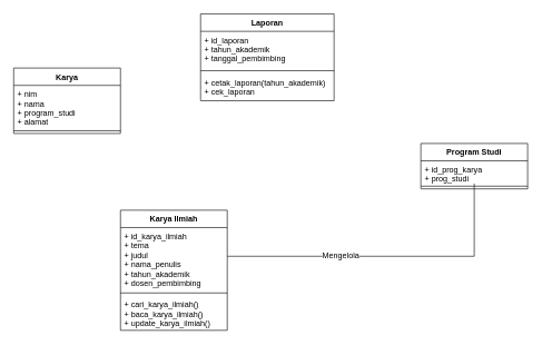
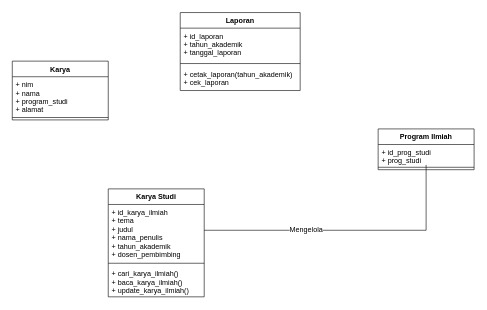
  <mxCell id="0" />
  <mxCell id="1" parent="0" />
- <mxCell id="2" value="Karya Ilmiah" style="swimlane;fontStyle=1;align=center;verticalAlign=top;childLayout=stackLayout;horizontal=1;startSize=26;horizontalStack=0;resizeParent=1;resizeParentMax=0;resizeLast=0;collapsible=1;marginBottom=0;" parent="1" vertex="1"><mxGeometry x="180" y="314" width="160" height="180" as="geometry" /></mxCell>
+ <mxCell id="2" value="Karya Studi" style="swimlane;fontStyle=1;align=center;verticalAlign=top;childLayout=stackLayout;horizontal=1;startSize=26;horizontalStack=0;resizeParent=1;resizeParentMax=0;resizeLast=0;collapsible=1;marginBottom=0;" parent="1" vertex="1"><mxGeometry x="180" y="314" width="160" height="180" as="geometry" /></mxCell>
  <mxCell id="3" value="+ id_karya_ilmiah&#10;+ tema&#10;+ judul&#10;+ nama_penulis&#10;+ tahun_akademik&#10;+ dosen_pembimbing" style="text;strokeColor=none;fillColor=none;align=left;verticalAlign=top;spacingLeft=4;spacingRight=4;overflow=hidden;rotatable=0;points=[[0,0.5],[1,0.5]];portConstraint=eastwest;" parent="2" vertex="1"><mxGeometry y="26" width="160" height="94" as="geometry" /></mxCell>
  <mxCell id="4" value="" style="line;strokeWidth=1;fillColor=none;align=left;verticalAlign=middle;spacingTop=-1;spacingLeft=3;spacingRight=3;rotatable=0;labelPosition=right;points=[];portConstraint=eastwest;" parent="2" vertex="1"><mxGeometry y="120" width="160" height="8" as="geometry" /></mxCell>
  <mxCell id="5" value="+ cari_karya_ilmiah()&#10;+ baca_karya_ilmiah()&#10;+ update_karya_ilmiah()" style="text;strokeColor=none;fillColor=none;align=left;verticalAlign=top;spacingLeft=4;spacingRight=4;overflow=hidden;rotatable=0;points=[[0,0.5],[1,0.5]];portConstraint=eastwest;" parent="2" vertex="1"><mxGeometry y="128" width="160" height="52" as="geometry" /></mxCell>
  <mxCell id="6" value="Laporan" style="swimlane;fontStyle=1;align=center;verticalAlign=top;childLayout=stackLayout;horizontal=1;startSize=26;horizontalStack=0;resizeParent=1;resizeParentMax=0;resizeLast=0;collapsible=1;marginBottom=0;" parent="1" vertex="1"><mxGeometry x="300" y="20" width="200" height="130" as="geometry" /></mxCell>
- <mxCell id="7" value="+ id_laporan&#10;+ tahun_akademik&#10;+ tanggal_pembimbing" style="text;strokeColor=none;fillColor=none;align=left;verticalAlign=top;spacingLeft=4;spacingRight=4;overflow=hidden;rotatable=0;points=[[0,0.5],[1,0.5]];portConstraint=eastwest;" parent="6" vertex="1"><mxGeometry y="26" width="200" height="54" as="geometry" /></mxCell>
+ <mxCell id="7" value="+ id_laporan&#10;+ tahun_akademik&#10;+ tanggal_laporan" style="text;strokeColor=none;fillColor=none;align=left;verticalAlign=top;spacingLeft=4;spacingRight=4;overflow=hidden;rotatable=0;points=[[0,0.5],[1,0.5]];portConstraint=eastwest;" parent="6" vertex="1"><mxGeometry y="26" width="200" height="54" as="geometry" /></mxCell>
  <mxCell id="8" value="" style="line;strokeWidth=1;fillColor=none;align=left;verticalAlign=middle;spacingTop=-1;spacingLeft=3;spacingRight=3;rotatable=0;labelPosition=right;points=[];portConstraint=eastwest;" parent="6" vertex="1"><mxGeometry y="80" width="200" height="10" as="geometry" /></mxCell>
  <mxCell id="9" value="+ cetak_laporan(tahun_akademik)&#10;+ cek_laporan" style="text;strokeColor=none;fillColor=none;align=left;verticalAlign=top;spacingLeft=4;spacingRight=4;overflow=hidden;rotatable=0;points=[[0,0.5],[1,0.5]];portConstraint=eastwest;" parent="6" vertex="1"><mxGeometry y="90" width="200" height="40" as="geometry" /></mxCell>
  <mxCell id="10" value="Karya" style="swimlane;fontStyle=1;align=center;verticalAlign=top;childLayout=stackLayout;horizontal=1;startSize=26;horizontalStack=0;resizeParent=1;resizeParentMax=0;resizeLast=0;collapsible=1;marginBottom=0;" parent="1" vertex="1"><mxGeometry x="20" y="101" width="160" height="98" as="geometry" /></mxCell>
  <mxCell id="11" value="+ nim&#10;+ nama&#10;+ program_studi&#10;+ alamat&#10;" style="text;strokeColor=none;fillColor=none;align=left;verticalAlign=top;spacingLeft=4;spacingRight=4;overflow=hidden;rotatable=0;points=[[0,0.5],[1,0.5]];portConstraint=eastwest;" parent="10" vertex="1"><mxGeometry y="26" width="160" height="64" as="geometry" /></mxCell>
  <mxCell id="12" value="" style="line;strokeWidth=1;fillColor=none;align=left;verticalAlign=middle;spacingTop=-1;spacingLeft=3;spacingRight=3;rotatable=0;labelPosition=right;points=[];portConstraint=eastwest;" parent="10" vertex="1"><mxGeometry y="90" width="160" height="8" as="geometry" /></mxCell>
- <mxCell id="13" value="Program Studi" style="swimlane;fontStyle=1;align=center;verticalAlign=top;childLayout=stackLayout;horizontal=1;startSize=26;horizontalStack=0;resizeParent=1;resizeParentMax=0;resizeLast=0;collapsible=1;marginBottom=0;" parent="1" vertex="1"><mxGeometry x="630" y="214" width="160" height="68" as="geometry" /></mxCell>
- <mxCell id="14" value="+ id_prog_karya&#10;+ prog_studi" style="text;strokeColor=none;fillColor=none;align=left;verticalAlign=top;spacingLeft=4;spacingRight=4;overflow=hidden;rotatable=0;points=[[0,0.5],[1,0.5]];portConstraint=eastwest;" parent="13" vertex="1"><mxGeometry y="26" width="160" height="34" as="geometry" /></mxCell>
+ <mxCell id="13" value="Program Ilmiah" style="swimlane;fontStyle=1;align=center;verticalAlign=top;childLayout=stackLayout;horizontal=1;startSize=26;horizontalStack=0;resizeParent=1;resizeParentMax=0;resizeLast=0;collapsible=1;marginBottom=0;" parent="1" vertex="1"><mxGeometry x="630" y="214" width="160" height="68" as="geometry" /></mxCell>
+ <mxCell id="14" value="+ id_prog_studi&#10;+ prog_studi" style="text;strokeColor=none;fillColor=none;align=left;verticalAlign=top;spacingLeft=4;spacingRight=4;overflow=hidden;rotatable=0;points=[[0,0.5],[1,0.5]];portConstraint=eastwest;" parent="13" vertex="1"><mxGeometry y="26" width="160" height="34" as="geometry" /></mxCell>
  <mxCell id="15" value="" style="line;strokeWidth=1;fillColor=none;align=left;verticalAlign=middle;spacingTop=-1;spacingLeft=3;spacingRight=3;rotatable=0;labelPosition=right;points=[];portConstraint=eastwest;" parent="13" vertex="1"><mxGeometry y="60" width="160" height="8" as="geometry" /></mxCell>
  <mxCell id="16" style="edgeStyle=orthogonalEdgeStyle;rounded=0;orthogonalLoop=1;jettySize=auto;html=1;endArrow=none;endFill=0;" edge="1" parent="1" source="14" target="3"><mxGeometry relative="1" as="geometry"><Array as="points"><mxPoint x="710" y="383" /></Array></mxGeometry></mxCell>
  <mxCell id="17" value="Mengelola" style="text;html=1;resizable=0;points=[];align=center;verticalAlign=middle;labelBackgroundColor=#ffffff;" vertex="1" connectable="0" parent="16"><mxGeometry x="0.295" y="-2" relative="1" as="geometry"><mxPoint as="offset" /></mxGeometry></mxCell>
